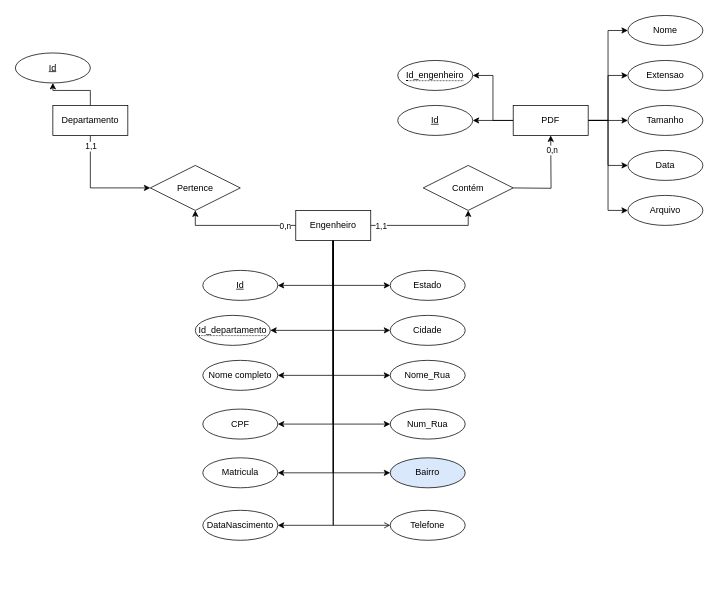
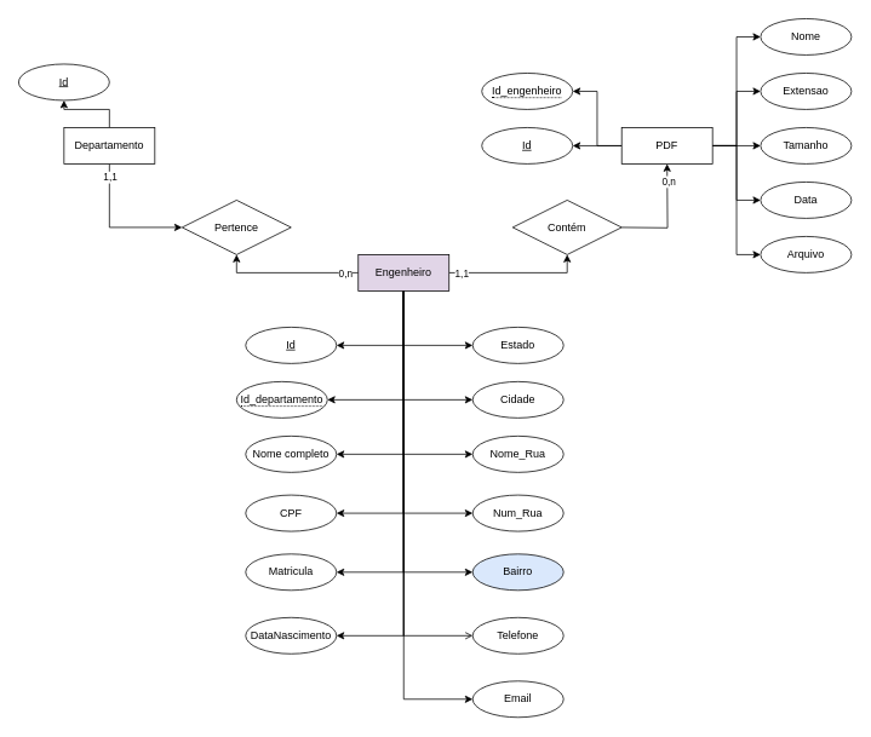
  <mxCell id="0" />
  <mxCell id="1" parent="0" />
  <mxCell id="2" style="edgeStyle=orthogonalEdgeStyle;rounded=0;orthogonalLoop=1;jettySize=auto;html=1;entryX=0.5;entryY=1;entryDx=0;entryDy=0;" edge="1" parent="1" source="19" target="34"><mxGeometry relative="1" as="geometry" /></mxCell>
  <mxCell id="3" value="1,1" style="edgeLabel;html=1;align=center;verticalAlign=middle;resizable=0;points=[];" vertex="1" connectable="0" parent="2"><mxGeometry x="-0.821" relative="1" as="geometry"><mxPoint as="offset" /></mxGeometry></mxCell>
  <mxCell id="4" style="edgeStyle=orthogonalEdgeStyle;rounded=0;orthogonalLoop=1;jettySize=auto;html=1;entryX=0.5;entryY=1;entryDx=0;entryDy=0;" edge="1" parent="1" source="19" target="35"><mxGeometry relative="1" as="geometry" /></mxCell>
  <mxCell id="5" value="0,n" style="edgeLabel;html=1;align=center;verticalAlign=middle;resizable=0;points=[];" vertex="1" connectable="0" parent="4"><mxGeometry x="-0.805" y="1" relative="1" as="geometry"><mxPoint y="-1" as="offset" /></mxGeometry></mxCell>
  <mxCell id="6" style="edgeStyle=orthogonalEdgeStyle;rounded=0;orthogonalLoop=1;jettySize=auto;html=1;entryX=1;entryY=0.5;entryDx=0;entryDy=0;" edge="1" parent="1" source="19" target="37"><mxGeometry relative="1" as="geometry"><Array as="points"><mxPoint x="444" y="380" /></Array></mxGeometry></mxCell>
  <mxCell id="7" style="edgeStyle=orthogonalEdgeStyle;rounded=0;orthogonalLoop=1;jettySize=auto;html=1;entryX=1;entryY=0.5;entryDx=0;entryDy=0;" edge="1" parent="1" source="19" target="39"><mxGeometry relative="1" as="geometry"><Array as="points"><mxPoint x="444" y="440" /></Array></mxGeometry></mxCell>
  <mxCell id="8" style="edgeStyle=orthogonalEdgeStyle;rounded=0;orthogonalLoop=1;jettySize=auto;html=1;exitX=0.5;exitY=1;exitDx=0;exitDy=0;entryX=1;entryY=0.5;entryDx=0;entryDy=0;" edge="1" parent="1" source="19" target="43"><mxGeometry relative="1" as="geometry" /></mxCell>
  <mxCell id="9" style="edgeStyle=orthogonalEdgeStyle;rounded=0;orthogonalLoop=1;jettySize=auto;html=1;exitX=0.5;exitY=1;exitDx=0;exitDy=0;entryX=1;entryY=0.5;entryDx=0;entryDy=0;" edge="1" parent="1" source="19" target="42"><mxGeometry relative="1" as="geometry" /></mxCell>
  <mxCell id="10" style="edgeStyle=orthogonalEdgeStyle;rounded=0;orthogonalLoop=1;jettySize=auto;html=1;exitX=0.5;exitY=1;exitDx=0;exitDy=0;entryX=1;entryY=0.5;entryDx=0;entryDy=0;" edge="1" parent="1" source="19" target="41"><mxGeometry relative="1" as="geometry" /></mxCell>
  <mxCell id="11" style="edgeStyle=orthogonalEdgeStyle;rounded=0;orthogonalLoop=1;jettySize=auto;html=1;exitX=0.5;exitY=1;exitDx=0;exitDy=0;entryX=1;entryY=0.5;entryDx=0;entryDy=0;" edge="1" parent="1" source="19" target="40"><mxGeometry relative="1" as="geometry" /></mxCell>
  <mxCell id="12" style="edgeStyle=orthogonalEdgeStyle;rounded=0;orthogonalLoop=1;jettySize=auto;html=1;exitX=0.5;exitY=1;exitDx=0;exitDy=0;entryX=0;entryY=0.5;entryDx=0;entryDy=0;" edge="1" parent="1" source="19" target="46"><mxGeometry relative="1" as="geometry" /></mxCell>
  <mxCell id="13" style="edgeStyle=orthogonalEdgeStyle;rounded=0;orthogonalLoop=1;jettySize=auto;html=1;exitX=0.5;exitY=1;exitDx=0;exitDy=0;entryX=0;entryY=0.5;entryDx=0;entryDy=0;" edge="1" parent="1" source="19" target="47"><mxGeometry relative="1" as="geometry" /></mxCell>
  <mxCell id="14" style="edgeStyle=orthogonalEdgeStyle;rounded=0;orthogonalLoop=1;jettySize=auto;html=1;exitX=0.5;exitY=1;exitDx=0;exitDy=0;entryX=0;entryY=0.5;entryDx=0;entryDy=0;" edge="1" parent="1" source="19" target="48"><mxGeometry relative="1" as="geometry" /></mxCell>
  <mxCell id="15" style="edgeStyle=orthogonalEdgeStyle;rounded=0;orthogonalLoop=1;jettySize=auto;html=1;exitX=0.5;exitY=1;exitDx=0;exitDy=0;entryX=0;entryY=0.5;entryDx=0;entryDy=0;" edge="1" parent="1" source="19" target="49"><mxGeometry relative="1" as="geometry" /></mxCell>
  <mxCell id="16" style="edgeStyle=orthogonalEdgeStyle;rounded=0;orthogonalLoop=1;jettySize=auto;html=1;exitX=0.5;exitY=1;exitDx=0;exitDy=0;entryX=0;entryY=0.5;entryDx=0;entryDy=0;" edge="1" parent="1" source="19" target="50"><mxGeometry relative="1" as="geometry" /></mxCell>
  <mxCell id="17" style="edgeStyle=orthogonalEdgeStyle;rounded=0;orthogonalLoop=1;jettySize=auto;html=1;exitX=0.5;exitY=1;exitDx=0;exitDy=0;entryX=0;entryY=0.5;entryDx=0;entryDy=0;endArrow=open;" edge="1" parent="1" source="19" target="44"><mxGeometry relative="1" as="geometry" /></mxCell>
- <mxCell id="19" value="Engenheiro" style="whiteSpace=wrap;html=1;align=center;" vertex="1" parent="1"><mxGeometry x="394" y="280" width="100" height="40" as="geometry" /></mxCell>
+ <mxCell id="18" style="edgeStyle=orthogonalEdgeStyle;rounded=0;orthogonalLoop=1;jettySize=auto;html=1;exitX=0.5;exitY=1;exitDx=0;exitDy=0;entryX=0;entryY=0.5;entryDx=0;entryDy=0;" edge="1" parent="1" source="19" target="45"><mxGeometry relative="1" as="geometry" /></mxCell>
+ <mxCell id="19" value="Engenheiro" style="whiteSpace=wrap;html=1;align=center;fillColor=#e1d5e7;" vertex="1" parent="1"><mxGeometry x="394" y="280" width="100" height="40" as="geometry" /></mxCell>
  <mxCell id="20" style="edgeStyle=orthogonalEdgeStyle;rounded=0;orthogonalLoop=1;jettySize=auto;html=1;entryX=1;entryY=0.5;entryDx=0;entryDy=0;" edge="1" parent="1" source="27" target="38"><mxGeometry relative="1" as="geometry" /></mxCell>
  <mxCell id="21" style="edgeStyle=orthogonalEdgeStyle;rounded=0;orthogonalLoop=1;jettySize=auto;html=1;exitX=0;exitY=0.5;exitDx=0;exitDy=0;entryX=1;entryY=0.5;entryDx=0;entryDy=0;" edge="1" parent="1" source="27" target="51"><mxGeometry relative="1" as="geometry" /></mxCell>
  <mxCell id="22" style="edgeStyle=orthogonalEdgeStyle;rounded=0;orthogonalLoop=1;jettySize=auto;html=1;entryX=0;entryY=0.5;entryDx=0;entryDy=0;" edge="1" parent="1" source="27" target="52"><mxGeometry relative="1" as="geometry" /></mxCell>
  <mxCell id="23" style="edgeStyle=orthogonalEdgeStyle;rounded=0;orthogonalLoop=1;jettySize=auto;html=1;exitX=1;exitY=0.5;exitDx=0;exitDy=0;entryX=0;entryY=0.5;entryDx=0;entryDy=0;" edge="1" parent="1" source="27" target="53"><mxGeometry relative="1" as="geometry" /></mxCell>
  <mxCell id="24" style="edgeStyle=orthogonalEdgeStyle;rounded=0;orthogonalLoop=1;jettySize=auto;html=1;exitX=1;exitY=0.5;exitDx=0;exitDy=0;entryX=0;entryY=0.5;entryDx=0;entryDy=0;" edge="1" parent="1" source="27" target="54"><mxGeometry relative="1" as="geometry" /></mxCell>
  <mxCell id="25" style="edgeStyle=orthogonalEdgeStyle;rounded=0;orthogonalLoop=1;jettySize=auto;html=1;exitX=1;exitY=0.5;exitDx=0;exitDy=0;entryX=0;entryY=0.5;entryDx=0;entryDy=0;" edge="1" parent="1" source="27" target="55"><mxGeometry relative="1" as="geometry" /></mxCell>
  <mxCell id="26" style="edgeStyle=orthogonalEdgeStyle;rounded=0;orthogonalLoop=1;jettySize=auto;html=1;exitX=1;exitY=0.5;exitDx=0;exitDy=0;entryX=0;entryY=0.5;entryDx=0;entryDy=0;" edge="1" parent="1" source="27" target="56"><mxGeometry relative="1" as="geometry" /></mxCell>
  <mxCell id="27" value="PDF" style="whiteSpace=wrap;html=1;align=center;" vertex="1" parent="1"><mxGeometry x="684" y="140" width="100" height="40" as="geometry" /></mxCell>
  <mxCell id="28" style="edgeStyle=orthogonalEdgeStyle;rounded=0;orthogonalLoop=1;jettySize=auto;html=1;entryX=0;entryY=0.5;entryDx=0;entryDy=0;" edge="1" parent="1" target="35"><mxGeometry relative="1" as="geometry"><mxPoint x="120.003" y="180" as="sourcePoint" /><mxPoint x="179.95" y="250" as="targetPoint" /><Array as="points"><mxPoint x="120" y="250" /></Array></mxGeometry></mxCell>
  <mxCell id="29" value="1,1" style="edgeLabel;html=1;align=center;verticalAlign=middle;resizable=0;points=[];" vertex="1" connectable="0" parent="28"><mxGeometry x="-0.8" relative="1" as="geometry"><mxPoint as="offset" /></mxGeometry></mxCell>
  <mxCell id="30" style="edgeStyle=orthogonalEdgeStyle;rounded=0;orthogonalLoop=1;jettySize=auto;html=1;entryX=0.5;entryY=1;entryDx=0;entryDy=0;" edge="1" parent="1" source="31" target="36"><mxGeometry relative="1" as="geometry" /></mxCell>
  <mxCell id="31" value="Departamento" style="whiteSpace=wrap;html=1;align=center;" vertex="1" parent="1"><mxGeometry x="70" y="140" width="100" height="40" as="geometry" /></mxCell>
  <mxCell id="32" style="edgeStyle=orthogonalEdgeStyle;rounded=0;orthogonalLoop=1;jettySize=auto;html=1;exitX=1;exitY=0.5;exitDx=0;exitDy=0;entryX=0.5;entryY=1;entryDx=0;entryDy=0;" edge="1" parent="1"><mxGeometry relative="1" as="geometry"><mxPoint x="684" y="250" as="sourcePoint" /><mxPoint x="734" y="180" as="targetPoint" /></mxGeometry></mxCell>
  <mxCell id="33" value="0,n" style="edgeLabel;html=1;align=center;verticalAlign=middle;resizable=0;points=[];" vertex="1" connectable="0" parent="32"><mxGeometry x="0.663" y="-1" relative="1" as="geometry"><mxPoint as="offset" /></mxGeometry></mxCell>
  <mxCell id="34" value="Contém" style="shape=rhombus;perimeter=rhombusPerimeter;whiteSpace=wrap;html=1;align=center;" vertex="1" parent="1"><mxGeometry x="564" y="220" width="120" height="60" as="geometry" /></mxCell>
  <mxCell id="35" value="Pertence" style="shape=rhombus;perimeter=rhombusPerimeter;whiteSpace=wrap;html=1;align=center;" vertex="1" parent="1"><mxGeometry x="200" y="220" width="120" height="60" as="geometry" /></mxCell>
  <mxCell id="36" value="Id" style="ellipse;whiteSpace=wrap;html=1;align=center;fontStyle=4;" vertex="1" parent="1"><mxGeometry x="20" y="70" width="100" height="40" as="geometry" /></mxCell>
  <mxCell id="37" value="Id" style="ellipse;whiteSpace=wrap;html=1;align=center;fontStyle=4;" vertex="1" parent="1"><mxGeometry x="270" y="360" width="100" height="40" as="geometry" /></mxCell>
  <mxCell id="38" value="Id" style="ellipse;whiteSpace=wrap;html=1;align=center;fontStyle=4;" vertex="1" parent="1"><mxGeometry x="530" y="140" width="100" height="40" as="geometry" /></mxCell>
  <mxCell id="39" value="&lt;span style=&quot;border-bottom: 1px dotted&quot;&gt;Id_departamento&lt;/span&gt;" style="ellipse;whiteSpace=wrap;html=1;align=center;" vertex="1" parent="1"><mxGeometry x="260" y="420" width="100" height="40" as="geometry" /></mxCell>
  <mxCell id="40" value="DataNascimento" style="ellipse;whiteSpace=wrap;html=1;align=center;" vertex="1" parent="1"><mxGeometry x="270" y="680" width="100" height="40" as="geometry" /></mxCell>
  <mxCell id="41" value="Matricula" style="ellipse;whiteSpace=wrap;html=1;align=center;" vertex="1" parent="1"><mxGeometry x="270" y="610" width="100" height="40" as="geometry" /></mxCell>
  <mxCell id="42" value="CPF" style="ellipse;whiteSpace=wrap;html=1;align=center;" vertex="1" parent="1"><mxGeometry x="270" y="545" width="100" height="40" as="geometry" /></mxCell>
  <mxCell id="43" value="Nome completo" style="ellipse;whiteSpace=wrap;html=1;align=center;" vertex="1" parent="1"><mxGeometry x="270" y="480" width="100" height="40" as="geometry" /></mxCell>
  <mxCell id="44" value="Telefone" style="ellipse;whiteSpace=wrap;html=1;align=center;" vertex="1" parent="1"><mxGeometry x="520" y="680" width="100" height="40" as="geometry" /></mxCell>
+ <mxCell id="45" value="Email" style="ellipse;whiteSpace=wrap;html=1;align=center;" vertex="1" parent="1"><mxGeometry x="520" y="750" width="100" height="40" as="geometry" /></mxCell>
  <mxCell id="46" value="Estado" style="ellipse;whiteSpace=wrap;html=1;align=center;" vertex="1" parent="1"><mxGeometry x="520" y="360" width="100" height="40" as="geometry" /></mxCell>
  <mxCell id="47" value="Cidade" style="ellipse;whiteSpace=wrap;html=1;align=center;" vertex="1" parent="1"><mxGeometry x="520" y="420" width="100" height="40" as="geometry" /></mxCell>
  <mxCell id="48" value="Nome_Rua" style="ellipse;whiteSpace=wrap;html=1;align=center;" vertex="1" parent="1"><mxGeometry x="520" y="480" width="100" height="40" as="geometry" /></mxCell>
  <mxCell id="49" value="Num_Rua" style="ellipse;whiteSpace=wrap;html=1;align=center;" vertex="1" parent="1"><mxGeometry x="520" y="545" width="100" height="40" as="geometry" /></mxCell>
  <mxCell id="50" value="Bairro" style="ellipse;whiteSpace=wrap;html=1;align=center;fillColor=#dae8fc;" vertex="1" parent="1"><mxGeometry x="520" y="610" width="100" height="40" as="geometry" /></mxCell>
  <mxCell id="51" value="&lt;span style=&quot;border-bottom: 1px dotted&quot;&gt;Id_engenheiro&lt;/span&gt;" style="ellipse;whiteSpace=wrap;html=1;align=center;" vertex="1" parent="1"><mxGeometry x="530" y="80" width="100" height="40" as="geometry" /></mxCell>
  <mxCell id="52" value="Tamanho" style="ellipse;whiteSpace=wrap;html=1;align=center;" vertex="1" parent="1"><mxGeometry x="837" y="140" width="100" height="40" as="geometry" /></mxCell>
  <mxCell id="53" value="Extensao" style="ellipse;whiteSpace=wrap;html=1;align=center;" vertex="1" parent="1"><mxGeometry x="837" y="80" width="100" height="40" as="geometry" /></mxCell>
  <mxCell id="54" value="Nome" style="ellipse;whiteSpace=wrap;html=1;align=center;" vertex="1" parent="1"><mxGeometry x="837" y="20" width="100" height="40" as="geometry" /></mxCell>
  <mxCell id="55" value="Data" style="ellipse;whiteSpace=wrap;html=1;align=center;" vertex="1" parent="1"><mxGeometry x="837" y="200" width="100" height="40" as="geometry" /></mxCell>
  <mxCell id="56" value="Arquivo" style="ellipse;whiteSpace=wrap;html=1;align=center;" vertex="1" parent="1"><mxGeometry x="837" y="260" width="100" height="40" as="geometry" /></mxCell>
